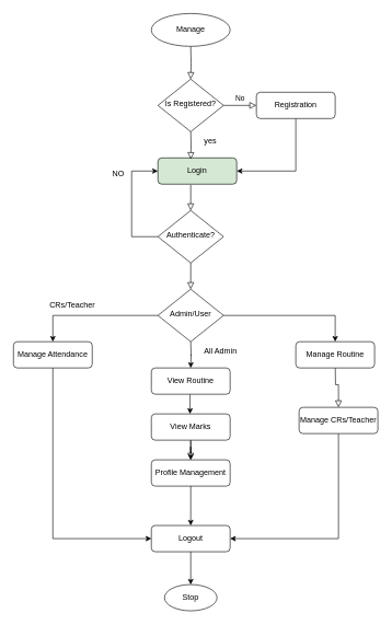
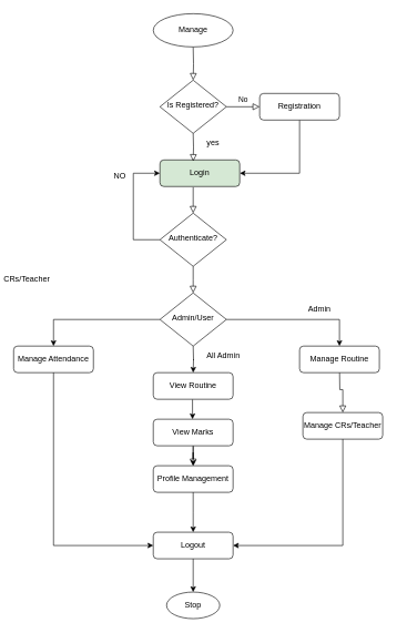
  <mxCell id="0" />
  <mxCell id="1" parent="0" />
  <mxCell id="2" value="" style="rounded=0;html=1;jettySize=auto;orthogonalLoop=1;fontSize=11;endArrow=block;endFill=0;endSize=8;strokeWidth=1;shadow=0;labelBackgroundColor=none;edgeStyle=orthogonalEdgeStyle;strokeColor=#000000;" parent="1" target="4" edge="1"><mxGeometry relative="1" as="geometry"><mxPoint x="290" y="70" as="sourcePoint" /></mxGeometry></mxCell>
  <mxCell id="3" value="No" style="edgeStyle=orthogonalEdgeStyle;rounded=0;html=1;jettySize=auto;orthogonalLoop=1;fontSize=11;endArrow=block;endFill=0;endSize=8;strokeWidth=1;shadow=0;labelBackgroundColor=none;strokeColor=#000000;" parent="1" source="4" target="6" edge="1"><mxGeometry y="10" relative="1" as="geometry"><mxPoint as="offset" /></mxGeometry></mxCell>
  <mxCell id="4" value="Is Registered?" style="rhombus;whiteSpace=wrap;html=1;shadow=0;fontFamily=Helvetica;fontSize=12;align=center;strokeWidth=1;spacing=6;spacingTop=-4;strokeColor=#000000;" parent="1" vertex="1"><mxGeometry x="240" y="120" width="100" height="80" as="geometry" /></mxCell>
  <mxCell id="5" style="edgeStyle=orthogonalEdgeStyle;rounded=0;orthogonalLoop=1;jettySize=auto;html=1;exitX=0.5;exitY=1;exitDx=0;exitDy=0;entryX=1;entryY=0.5;entryDx=0;entryDy=0;strokeColor=#000000;" parent="1" source="6" target="15" edge="1"><mxGeometry relative="1" as="geometry" /></mxCell>
  <mxCell id="6" value="Registration" style="rounded=1;whiteSpace=wrap;html=1;fontSize=12;glass=0;strokeWidth=1;shadow=0;strokeColor=#000000;" parent="1" vertex="1"><mxGeometry x="390" y="140" width="120" height="40" as="geometry" /></mxCell>
  <mxCell id="7" value="" style="rounded=0;html=1;jettySize=auto;orthogonalLoop=1;fontSize=11;endArrow=block;endFill=0;endSize=8;strokeWidth=1;shadow=0;labelBackgroundColor=none;edgeStyle=orthogonalEdgeStyle;strokeColor=#000000;" parent="1" source="10" edge="1"><mxGeometry x="0.333" y="20" relative="1" as="geometry"><mxPoint as="offset" /><mxPoint x="290" y="440" as="targetPoint" /></mxGeometry></mxCell>
  <mxCell id="8" value="" style="edgeStyle=orthogonalEdgeStyle;rounded=0;html=1;jettySize=auto;orthogonalLoop=1;fontSize=11;endArrow=block;endFill=0;endSize=8;strokeWidth=1;shadow=0;labelBackgroundColor=none;strokeColor=#000000;" parent="1" edge="1"><mxGeometry y="10" relative="1" as="geometry"><mxPoint as="offset" /><mxPoint x="290" y="650" as="sourcePoint" /><mxPoint x="290" y="700" as="targetPoint" /></mxGeometry></mxCell>
  <mxCell id="9" value="" style="edgeStyle=orthogonalEdgeStyle;rounded=0;orthogonalLoop=1;jettySize=auto;html=1;exitX=0;exitY=0.5;exitDx=0;exitDy=0;entryX=0;entryY=0.5;entryDx=0;entryDy=0;strokeColor=#000000;" parent="1" source="10" target="15" edge="1"><mxGeometry relative="1" as="geometry"><Array as="points"><mxPoint x="200" y="360" /><mxPoint x="200" y="260" /></Array></mxGeometry></mxCell>
  <mxCell id="10" value="Authenticate?" style="rhombus;whiteSpace=wrap;html=1;shadow=0;fontFamily=Helvetica;fontSize=12;align=center;strokeWidth=1;spacing=6;spacingTop=-4;strokeColor=#000000;" parent="1" vertex="1"><mxGeometry x="240" y="320" width="100" height="80" as="geometry" /></mxCell>
  <mxCell id="11" value="" style="edgeStyle=orthogonalEdgeStyle;rounded=0;orthogonalLoop=1;jettySize=auto;html=1;" edge="1" parent="1"><mxGeometry relative="1" as="geometry"><mxPoint x="290" y="520" as="sourcePoint" /><mxPoint x="290" y="560" as="targetPoint" /></mxGeometry></mxCell>
  <mxCell id="12" value="Manage Attendance" style="rounded=1;whiteSpace=wrap;html=1;fontSize=12;glass=0;strokeWidth=1;shadow=0;strokeColor=#000000;" parent="1" vertex="1"><mxGeometry x="20" y="520" width="120" height="40" as="geometry" /></mxCell>
  <mxCell id="13" style="edgeStyle=orthogonalEdgeStyle;shape=connector;rounded=0;orthogonalLoop=1;jettySize=auto;html=1;exitX=0.5;exitY=1;exitDx=0;exitDy=0;entryX=0.5;entryY=0;entryDx=0;entryDy=0;labelBackgroundColor=default;strokeColor=#000000;fontFamily=Helvetica;fontSize=11;fontColor=default;endArrow=classic;" parent="1" edge="1"><mxGeometry relative="1" as="geometry"><mxPoint x="289" y="600" as="sourcePoint" /><mxPoint x="289" y="630" as="targetPoint" /></mxGeometry></mxCell>
  <mxCell id="14" value="Manage" style="ellipse;whiteSpace=wrap;html=1;strokeColor=#000000;" parent="1" vertex="1"><mxGeometry x="230" y="20" width="120" height="50" as="geometry" /></mxCell>
  <mxCell id="15" value="Login" style="rounded=1;whiteSpace=wrap;html=1;strokeColor=#000000;fillColor=#d5e8d4;" parent="1" vertex="1"><mxGeometry x="240" y="240" width="120" height="40" as="geometry" /></mxCell>
  <mxCell id="16" value="" style="rounded=0;html=1;jettySize=auto;orthogonalLoop=1;fontSize=11;endArrow=block;endFill=0;endSize=8;strokeWidth=1;shadow=0;labelBackgroundColor=none;edgeStyle=orthogonalEdgeStyle;strokeColor=#000000;entryX=0.417;entryY=0.05;entryDx=0;entryDy=0;entryPerimeter=0;" parent="1" target="15" edge="1"><mxGeometry relative="1" as="geometry"><mxPoint x="290" y="200" as="sourcePoint" /><mxPoint x="289.5" y="230" as="targetPoint" /><Array as="points" /></mxGeometry></mxCell>
  <mxCell id="17" value="" style="rounded=0;html=1;jettySize=auto;orthogonalLoop=1;fontSize=11;endArrow=block;endFill=0;endSize=8;strokeWidth=1;shadow=0;labelBackgroundColor=none;edgeStyle=orthogonalEdgeStyle;strokeColor=#000000;entryX=0.5;entryY=0;entryDx=0;entryDy=0;" parent="1" target="10" edge="1"><mxGeometry relative="1" as="geometry"><mxPoint x="290" y="281" as="sourcePoint" /><mxPoint x="289.5" y="311" as="targetPoint" /></mxGeometry></mxCell>
  <mxCell id="18" style="edgeStyle=orthogonalEdgeStyle;rounded=0;orthogonalLoop=1;jettySize=auto;html=1;exitX=0;exitY=0.5;exitDx=0;exitDy=0;entryX=0.5;entryY=0;entryDx=0;entryDy=0;strokeColor=#000000;" parent="1" source="20" target="12" edge="1"><mxGeometry relative="1" as="geometry"><mxPoint x="130" y="480" as="sourcePoint" /></mxGeometry></mxCell>
  <mxCell id="19" style="edgeStyle=orthogonalEdgeStyle;shape=connector;rounded=0;orthogonalLoop=1;jettySize=auto;html=1;exitX=1;exitY=0.5;exitDx=0;exitDy=0;entryX=0.5;entryY=0;entryDx=0;entryDy=0;labelBackgroundColor=default;strokeColor=#000000;fontFamily=Helvetica;fontSize=11;fontColor=default;endArrow=classic;" parent="1" source="20" target="22" edge="1"><mxGeometry relative="1" as="geometry" /></mxCell>
  <mxCell id="20" value="Admin/User" style="rhombus;whiteSpace=wrap;html=1;shadow=0;fontFamily=Helvetica;fontSize=12;align=center;strokeWidth=1;spacing=6;spacingTop=-4;strokeColor=#000000;" parent="1" vertex="1"><mxGeometry x="240" y="440" width="100" height="80" as="geometry" /></mxCell>
  <mxCell id="21" value="" style="edgeStyle=orthogonalEdgeStyle;rounded=0;html=1;jettySize=auto;orthogonalLoop=1;fontSize=11;endArrow=block;endFill=0;endSize=8;strokeWidth=1;shadow=0;labelBackgroundColor=none;strokeColor=#000000;" parent="1" target="23" edge="1"><mxGeometry y="10" relative="1" as="geometry"><mxPoint as="offset" /><mxPoint x="510" y="550" as="sourcePoint" /></mxGeometry></mxCell>
  <mxCell id="22" value="Manage Routine" style="rounded=1;whiteSpace=wrap;html=1;fontSize=12;glass=0;strokeWidth=1;shadow=0;strokeColor=#000000;" parent="1" vertex="1"><mxGeometry x="450" y="520" width="120" height="40" as="geometry" /></mxCell>
  <mxCell id="23" value="Manage CRs/Teacher" style="rounded=1;whiteSpace=wrap;html=1;fontSize=12;glass=0;strokeWidth=1;shadow=0;strokeColor=#000000;" parent="1" vertex="1"><mxGeometry x="455" y="620" width="120" height="40" as="geometry" /></mxCell>
  <mxCell id="24" style="edgeStyle=orthogonalEdgeStyle;shape=connector;rounded=0;orthogonalLoop=1;jettySize=auto;html=1;exitX=0.5;exitY=1;exitDx=0;exitDy=0;entryX=0;entryY=0.5;entryDx=0;entryDy=0;labelBackgroundColor=default;strokeColor=#000000;fontFamily=Helvetica;fontSize=11;fontColor=default;endArrow=classic;" parent="1" source="12" target="27" edge="1"><mxGeometry relative="1" as="geometry"><mxPoint x="80" y="760" as="sourcePoint" /></mxGeometry></mxCell>
  <mxCell id="25" style="edgeStyle=orthogonalEdgeStyle;shape=connector;rounded=0;orthogonalLoop=1;jettySize=auto;html=1;exitX=0.5;exitY=1;exitDx=0;exitDy=0;entryX=1;entryY=0.5;entryDx=0;entryDy=0;labelBackgroundColor=default;strokeColor=#000000;fontFamily=Helvetica;fontSize=11;fontColor=default;endArrow=classic;" parent="1" source="23" target="27" edge="1"><mxGeometry relative="1" as="geometry"><mxPoint x="510" y="760" as="sourcePoint" /></mxGeometry></mxCell>
  <mxCell id="26" value="" style="edgeStyle=orthogonalEdgeStyle;shape=connector;rounded=0;orthogonalLoop=1;jettySize=auto;html=1;labelBackgroundColor=default;strokeColor=#000000;fontFamily=Helvetica;fontSize=11;fontColor=default;endArrow=classic;" parent="1" source="27" target="28" edge="1"><mxGeometry relative="1" as="geometry" /></mxCell>
  <mxCell id="27" value="Logout" style="rounded=1;whiteSpace=wrap;html=1;fontSize=12;glass=0;strokeWidth=1;shadow=0;strokeColor=#000000;" parent="1" vertex="1"><mxGeometry x="230" y="800" width="120" height="40" as="geometry" /></mxCell>
  <mxCell id="28" value="Stop" style="ellipse;whiteSpace=wrap;html=1;strokeColor=#000000;rounded=1;glass=0;strokeWidth=1;shadow=0;" parent="1" vertex="1"><mxGeometry x="250" y="890" width="80" height="40" as="geometry" /></mxCell>
- <mxCell id="30" value="CRs/Teacher" style="text;html=1;strokeColor=none;fillColor=none;align=center;verticalAlign=middle;whiteSpace=wrap;rounded=0;" parent="1" vertex="1"><mxGeometry x="80" y="450" width="60" height="30" as="geometry" /></mxCell>
+ <mxCell id="29" value="Admin" style="text;html=1;strokeColor=none;fillColor=none;align=center;verticalAlign=middle;whiteSpace=wrap;rounded=0;" parent="1" vertex="1"><mxGeometry x="450" y="450" width="60" height="30" as="geometry" /></mxCell>
+ <mxCell id="30" value="CRs/Teacher" style="text;html=1;strokeColor=none;fillColor=none;align=center;verticalAlign=middle;whiteSpace=wrap;rounded=0;" parent="1" vertex="1"><mxGeometry x="10" y="405" width="60" height="30" as="geometry" /></mxCell>
  <mxCell id="31" value="yes" style="text;html=1;strokeColor=none;fillColor=none;align=center;verticalAlign=middle;whiteSpace=wrap;rounded=0;" parent="1" vertex="1"><mxGeometry x="290" y="200" width="60" height="30" as="geometry" /></mxCell>
  <mxCell id="32" value="NO" style="text;html=1;strokeColor=none;fillColor=none;align=center;verticalAlign=middle;whiteSpace=wrap;rounded=0;" parent="1" vertex="1"><mxGeometry x="150" y="250" width="60" height="30" as="geometry" /></mxCell>
  <mxCell id="33" value="View Routine" style="rounded=1;whiteSpace=wrap;html=1;fontSize=12;glass=0;strokeWidth=1;shadow=0;strokeColor=#000000;" vertex="1" parent="1"><mxGeometry x="230" y="560" width="120" height="40" as="geometry" /></mxCell>
  <mxCell id="34" value="" style="edgeStyle=orthogonalEdgeStyle;rounded=0;orthogonalLoop=1;jettySize=auto;html=1;" edge="1" parent="1" source="35" target="36"><mxGeometry relative="1" as="geometry" /></mxCell>
  <mxCell id="35" value="View Marks" style="rounded=1;whiteSpace=wrap;html=1;fontSize=12;glass=0;strokeWidth=1;shadow=0;strokeColor=#000000;" vertex="1" parent="1"><mxGeometry x="230" y="630" width="120" height="40" as="geometry" /></mxCell>
  <mxCell id="36" value="Profile Management" style="rounded=1;whiteSpace=wrap;html=1;fontSize=12;glass=0;strokeWidth=1;shadow=0;strokeColor=#000000;" vertex="1" parent="1"><mxGeometry x="230" y="700" width="120" height="40" as="geometry" /></mxCell>
  <mxCell id="37" value="" style="edgeStyle=orthogonalEdgeStyle;rounded=0;orthogonalLoop=1;jettySize=auto;html=1;" edge="1" parent="1" source="36"><mxGeometry relative="1" as="geometry"><mxPoint x="290" y="770" as="sourcePoint" /><mxPoint x="290" y="800" as="targetPoint" /></mxGeometry></mxCell>
  <mxCell id="38" value="All Admin" style="text;html=1;align=center;verticalAlign=middle;resizable=0;points=[];autosize=1;strokeColor=none;fillColor=none;" vertex="1" parent="1"><mxGeometry x="300" y="520" width="70" height="30" as="geometry" /></mxCell>
